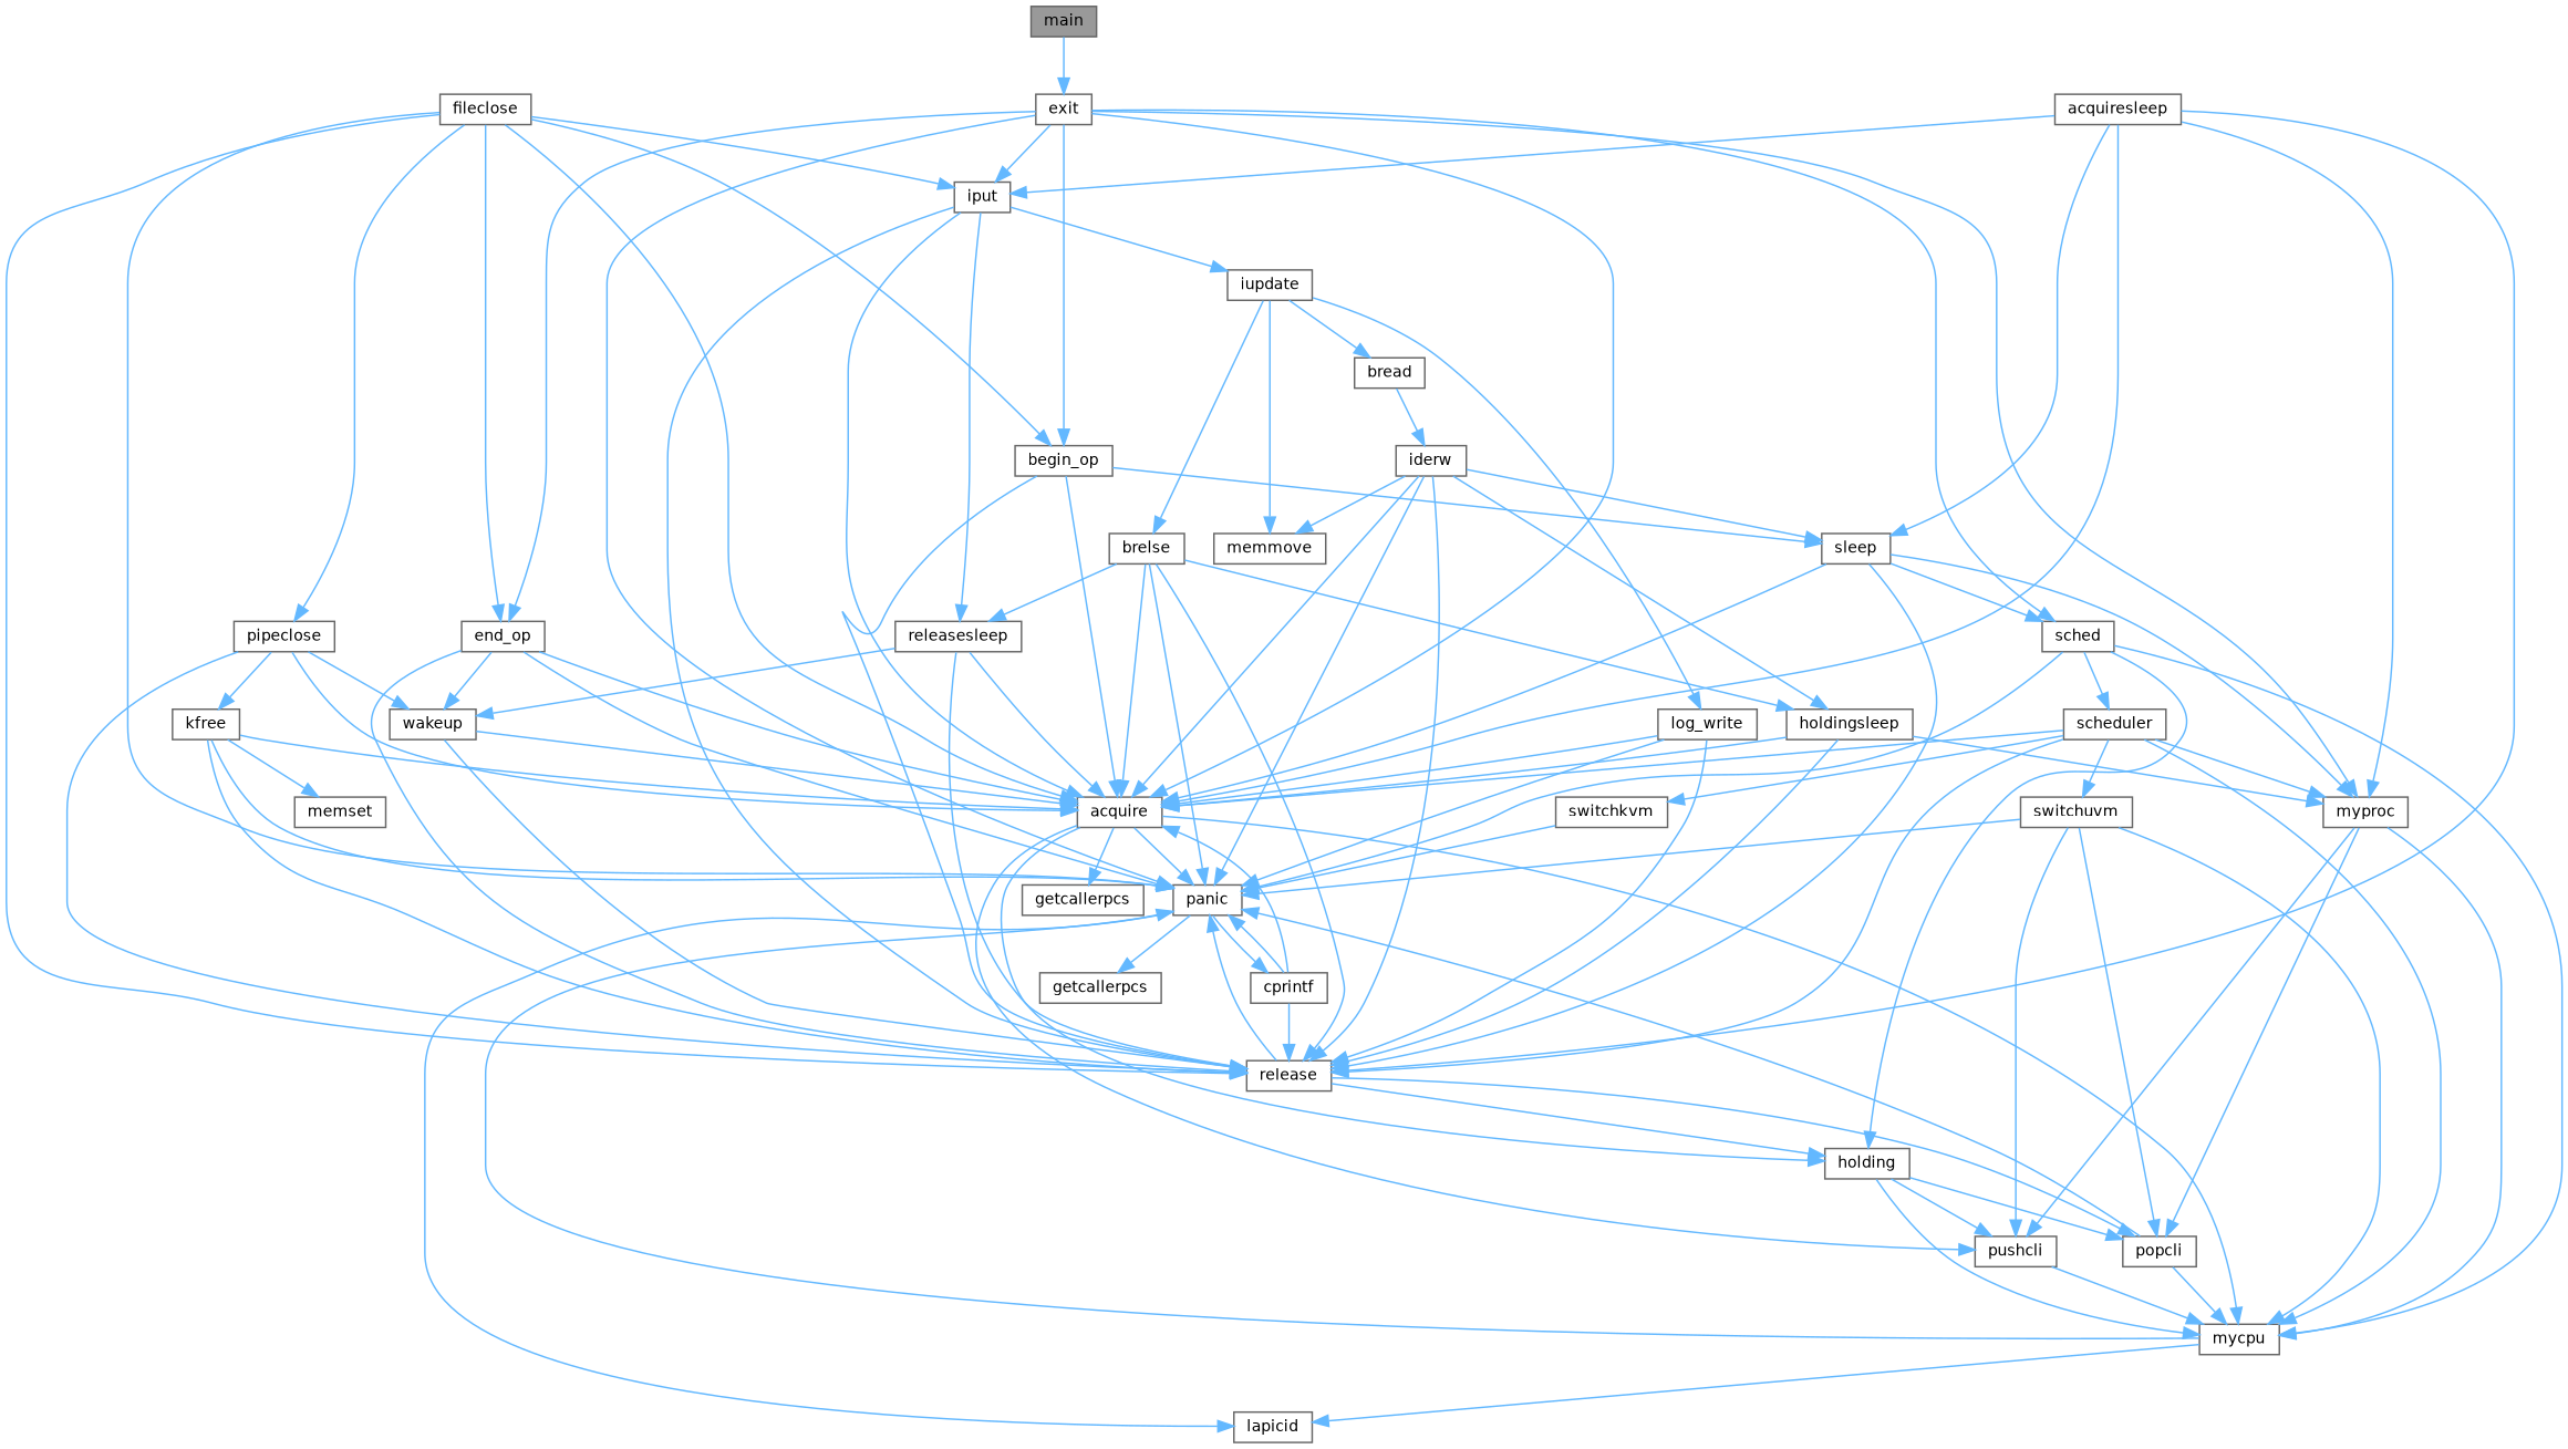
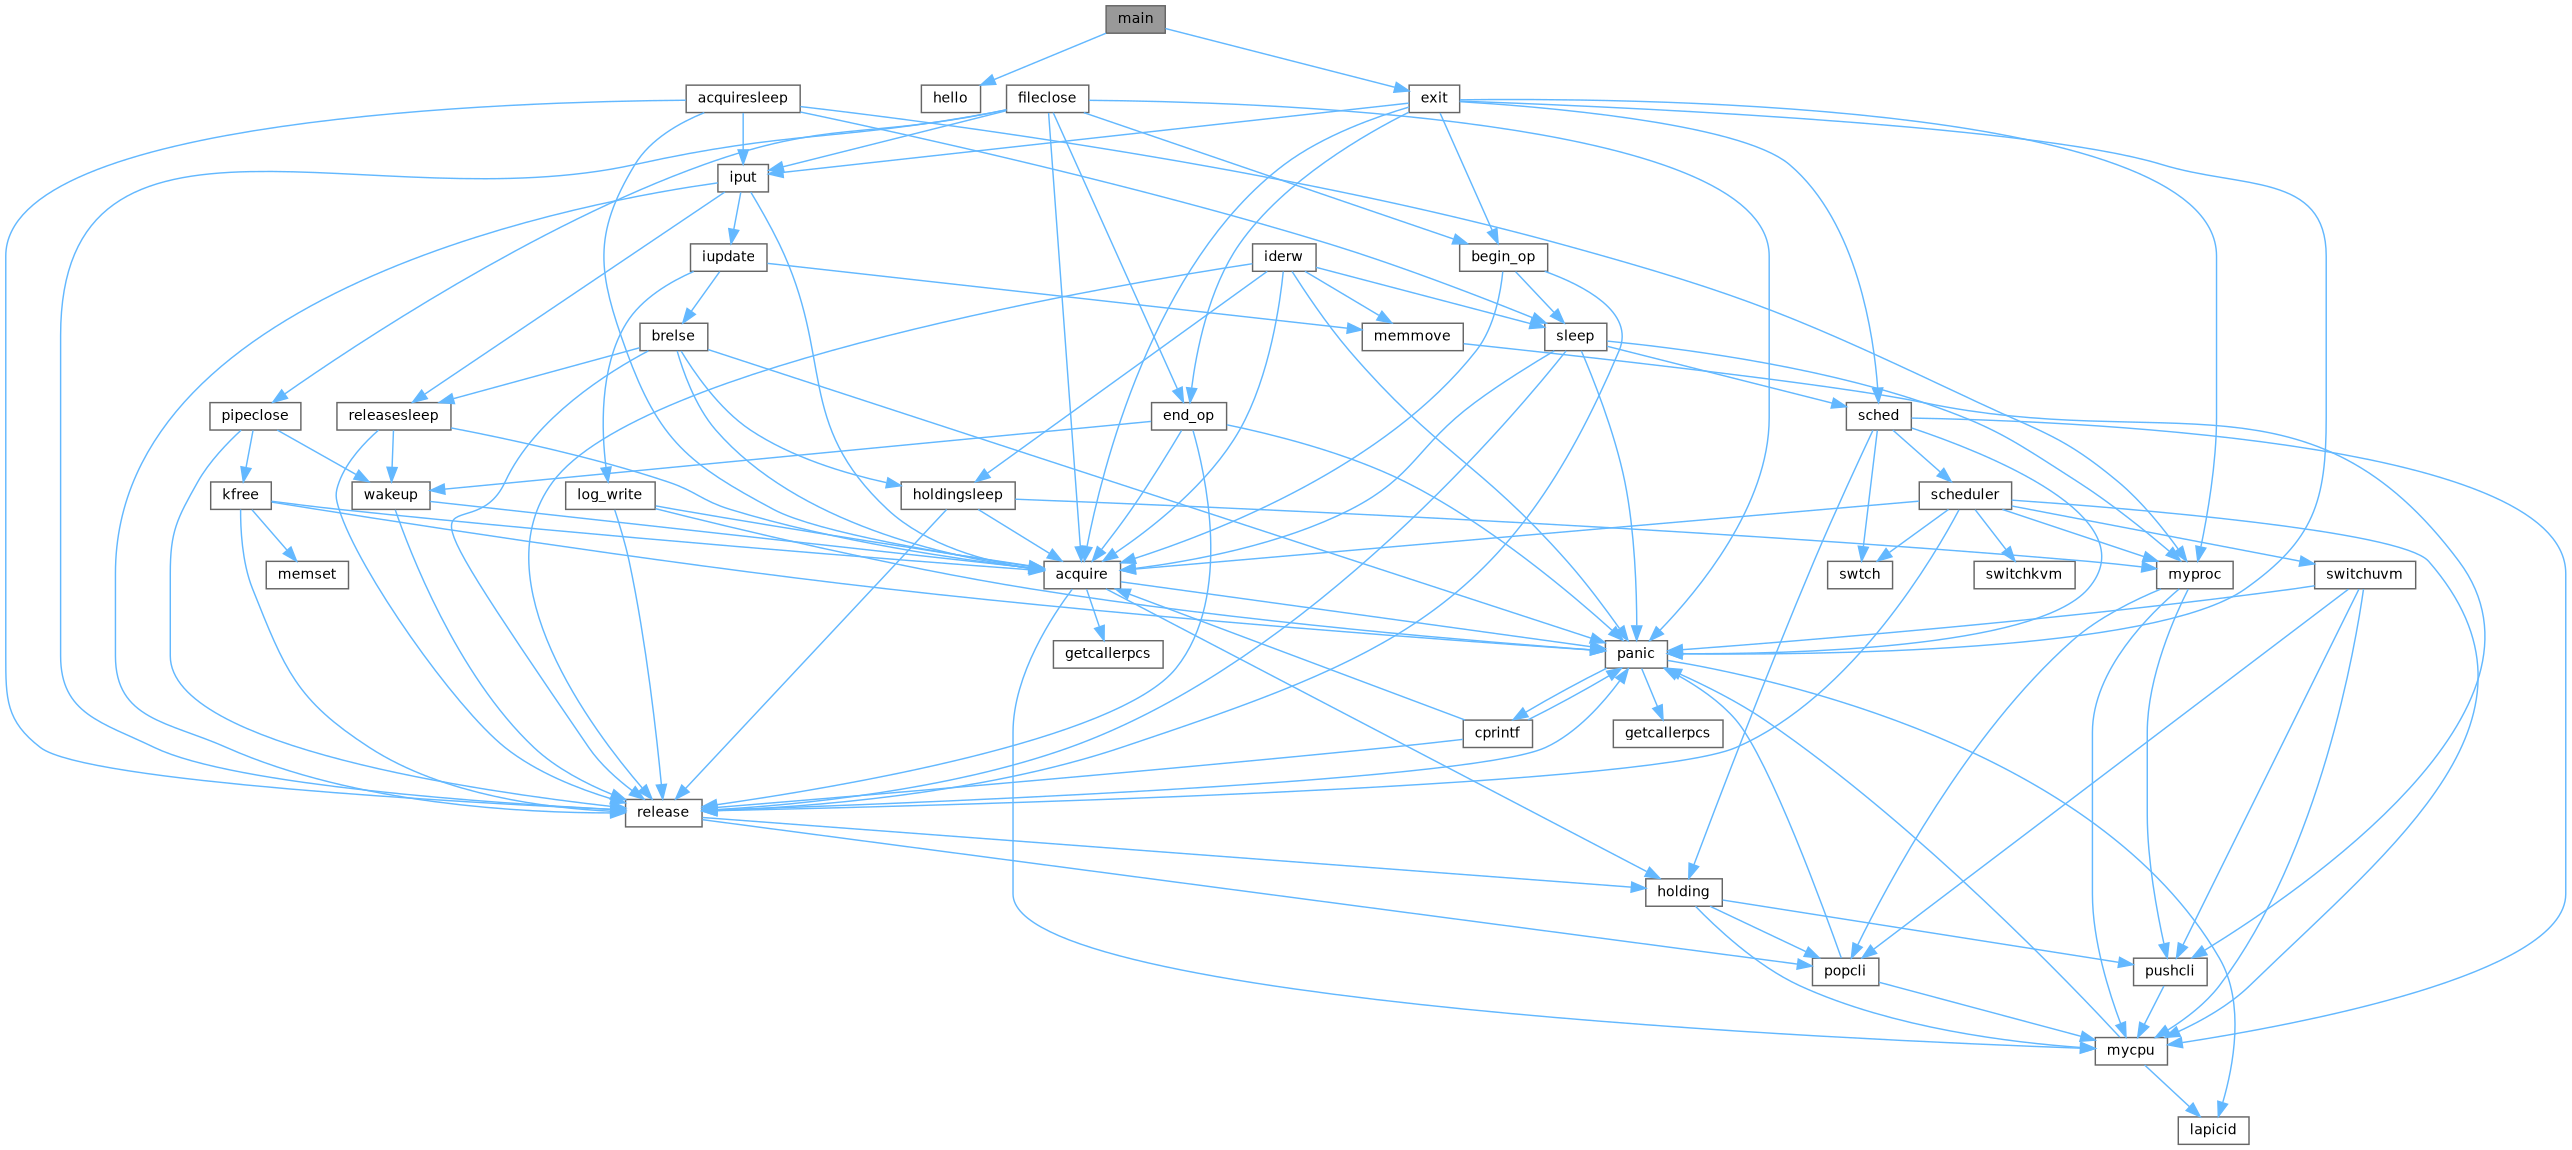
  digraph {
    rankdir=TB
    node [color=grey40 fillcolor=white fontname=Helvetica fontsize=10 shape=box style=filled]
    edge [color=steelblue1 fontname=Helvetica fontsize=10 labelfontname=Helvetica labelfontsize=10 style=solid]
    n1 [color=gray40 fillcolor=grey60 fontcolor=black height=0.2 label=main width=0.4]
    n2 [height=0.2 label=exit width=0.4]
+   n3 [height=0.2 label=hello width=0.4]
    n4 [height=0.2 label=acquire width=0.4]
    n5 [height=0.2 label=panic width=0.4]
    n6 [height=0.2 label=begin_op width=0.4]
    n7 [height=0.2 label=myproc width=0.4]
    n8 [height=0.2 label=sched width=0.4]
    n9 [height=0.2 label=end_op width=0.4]
    n10 [height=0.2 label=iput width=0.4]
    n11 [height=0.2 label=getcallerpcs width=0.4]
    n12 [height=0.2 label=holding width=0.4]
    n13 [height=0.2 label=mycpu width=0.4]
    n14 [height=0.2 label=pushcli width=0.4]
    n15 [height=0.2 label=lapicid width=0.4]
    n16 [height=0.2 label=cprintf width=0.4]
    n17 [height=0.2 label=getcallerpcs width=0.4]
    n18 [height=0.2 label=release width=0.4]
    n19 [height=0.2 label=sleep width=0.4]
    n20 [height=0.2 label=popcli width=0.4]
    n21 [height=0.2 label=scheduler width=0.4]
+   n22 [height=0.2 label=swtch width=0.4]
    n23 [height=0.2 label=wakeup width=0.4]
    n24 [height=0.2 label=fileclose width=0.4]
    n25 [height=0.2 label=pipeclose width=0.4]
    n26 [height=0.2 label=iupdate width=0.4]
    n27 [height=0.2 label=releasesleep width=0.4]
    n28 [height=0.2 label=switchkvm width=0.4]
    n29 [height=0.2 label=switchuvm width=0.4]
    n30 [height=0.2 label=kfree width=0.4]
    n31 [height=0.2 label=acquiresleep width=0.4]
-   n32 [height=0.2 label=bread width=0.4]
    n33 [height=0.2 label=memmove width=0.4]
    n34 [height=0.2 label=brelse width=0.4]
    n35 [height=0.2 label=log_write width=0.4]
    n36 [height=0.2 label=iderw width=0.4]
    n37 [height=0.2 label=holdingsleep width=0.4]
    n38 [height=0.2 label=memset width=0.4]
    n1 -> n2
+   n1 -> n3
    n2 -> n4
    n2 -> n5
    n2 -> n6
    n2 -> n7
    n2 -> n8
    n2 -> n9
    n2 -> n10
    n4 -> n5
    n4 -> n11
    n4 -> n12
    n4 -> n13
-   n4 -> n14
+   n33 -> n14
    n5 -> n15
    n5 -> n16
    n5 -> n17
    n6 -> n4
    n6 -> n18
    n6 -> n19
    n7 -> n13
    n7 -> n14
    n7 -> n20
    n8 -> n5
    n8 -> n12
    n8 -> n13
    n8 -> n21
+   n8 -> n22
    n9 -> n4
    n9 -> n5
    n9 -> n18
    n9 -> n23
    n10 -> n4
    n10 -> n18
    n10 -> n26
    n10 -> n27
    n12 -> n13
    n12 -> n14
    n12 -> n20
    n13 -> n5
    n13 -> n15
    n14 -> n13
    n16 -> n4
    n16 -> n5
    n16 -> n18
    n18 -> n5
    n18 -> n12
    n18 -> n20
    n19 -> n4
-   n28 -> n5
+   n19 -> n5
    n19 -> n7
    n19 -> n8
    n19 -> n18
    n20 -> n5
    n20 -> n13
    n21 -> n4
    n21 -> n7
    n21 -> n13
    n21 -> n18
+   n21 -> n22
    n21 -> n28
    n21 -> n29
    n23 -> n4
    n23 -> n18
    n24 -> n4
    n24 -> n5
    n24 -> n6
    n24 -> n9
    n24 -> n10
    n24 -> n18
    n24 -> n25
-   n25 -> n4
    n25 -> n18
    n25 -> n23
    n25 -> n30
-   n26 -> n32
    n26 -> n33
    n26 -> n34
    n26 -> n35
    n27 -> n4
    n27 -> n18
    n27 -> n23
    n29 -> n5
    n29 -> n13
    n29 -> n14
    n29 -> n20
    n30 -> n4
    n30 -> n5
    n30 -> n18
    n30 -> n38
    n31 -> n4
    n31 -> n7
    n31 -> n10
    n31 -> n18
    n31 -> n19
-   n32 -> n36
    n34 -> n4
    n34 -> n5
    n34 -> n18
    n34 -> n27
    n34 -> n37
    n35 -> n4
    n35 -> n5
    n35 -> n18
    n36 -> n4
    n36 -> n5
    n36 -> n18
    n36 -> n19
    n36 -> n33
    n36 -> n37
    n37 -> n4
    n37 -> n7
    n37 -> n18
  }
